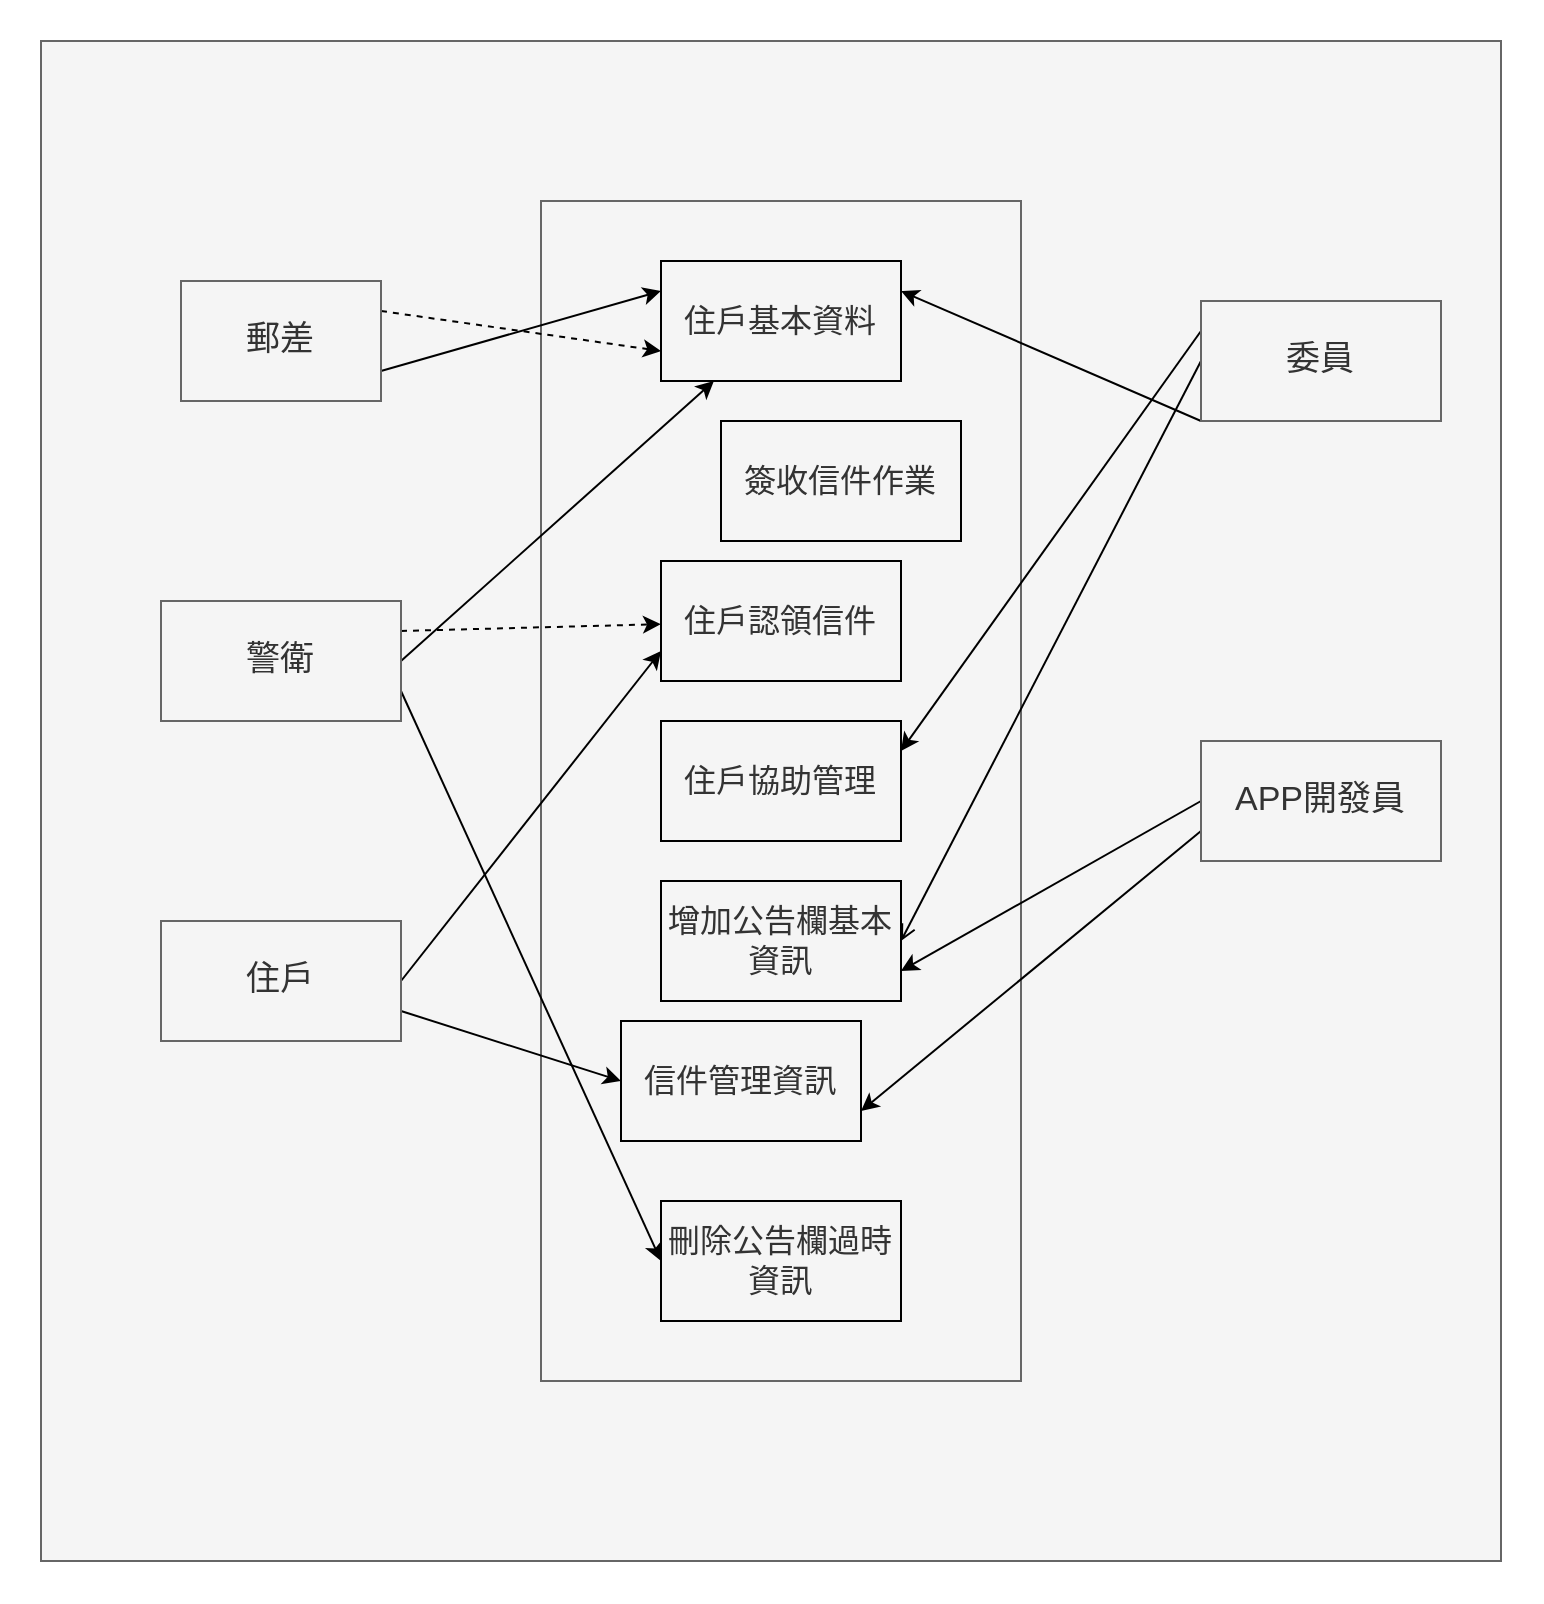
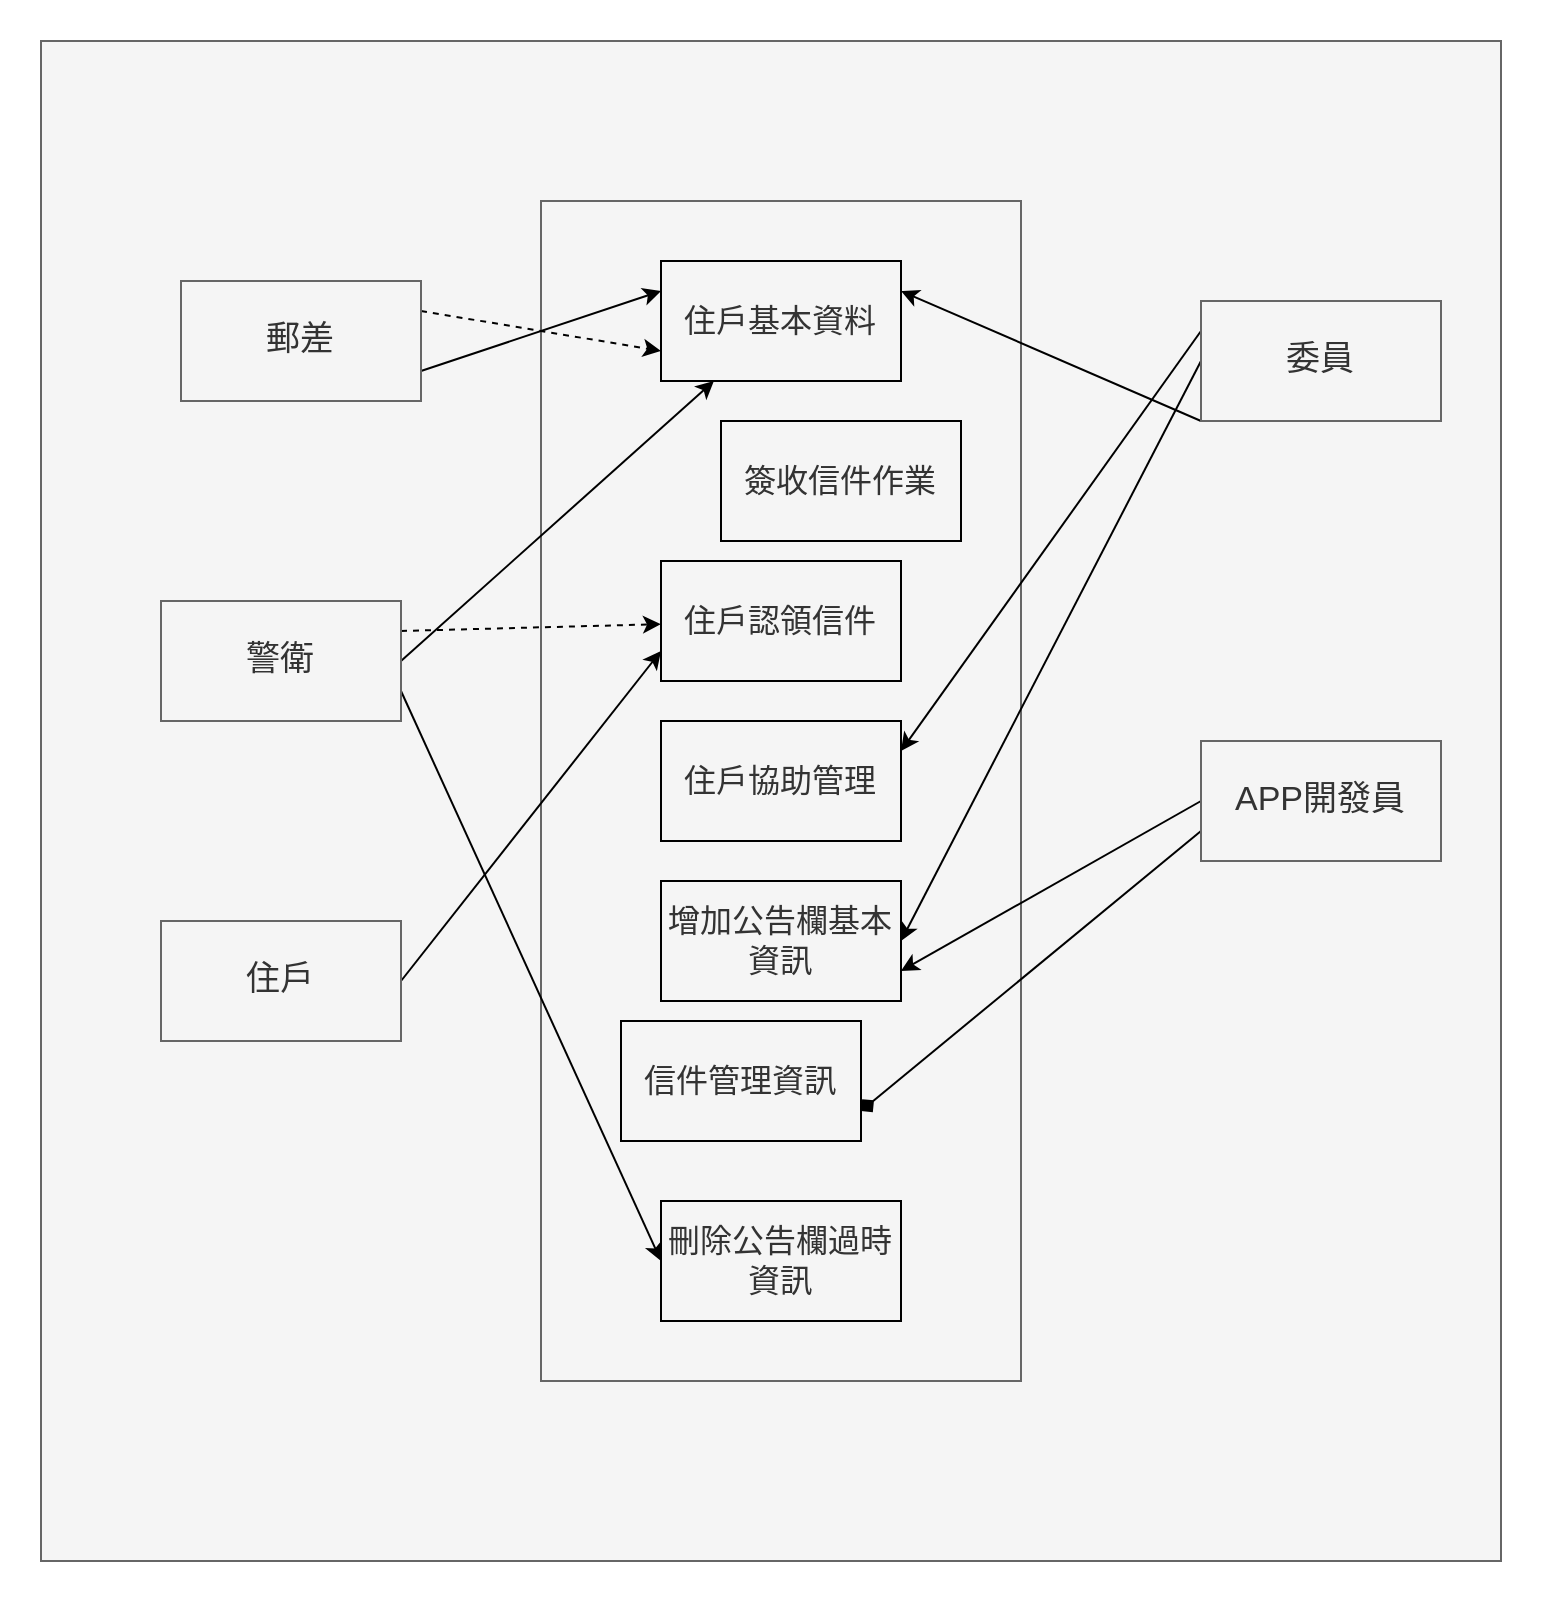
  <mxCell id="0" />
  <mxCell id="1" parent="0" />
  <mxCell id="2" value="" style="rounded=0;whiteSpace=wrap;html=1;strokeColor=#666666;fontSize=20;fontColor=#333333;fillColor=#f5f5f5;" vertex="1" parent="1"><mxGeometry x="20" y="20" width="730" height="760" as="geometry" /></mxCell>
  <mxCell id="3" value="" style="rounded=0;whiteSpace=wrap;html=1;strokeColor=#666666;fillColor=#f5f5f5;fontColor=#333333;fontSize=16;" vertex="1" parent="1"><mxGeometry x="270" y="100" width="240" height="590" as="geometry" /></mxCell>
  <mxCell id="4" value="住戶基本資料" style="rounded=0;whiteSpace=wrap;html=1;strokeColor=#000000;fillColor=#f5f5f5;fontColor=#333333;fontSize=16;" vertex="1" parent="1"><mxGeometry x="330" y="130" width="120" height="60" as="geometry" /></mxCell>
  <mxCell id="5" value="簽收信件作業" style="rounded=0;whiteSpace=wrap;html=1;strokeColor=#000000;fillColor=#f5f5f5;fontColor=#333333;fontSize=16;" vertex="1" parent="1"><mxGeometry x="360" y="210" width="120" height="60" as="geometry" /></mxCell>
  <mxCell id="6" value="住戶認領信件" style="rounded=0;whiteSpace=wrap;html=1;strokeColor=#000000;fillColor=#f5f5f5;fontColor=#333333;fontSize=16;" vertex="1" parent="1"><mxGeometry x="330" y="280" width="120" height="60" as="geometry" /></mxCell>
  <mxCell id="7" value="住戶協助管理" style="rounded=0;whiteSpace=wrap;html=1;strokeColor=#000000;fillColor=#f5f5f5;fontColor=#333333;fontSize=16;" vertex="1" parent="1"><mxGeometry x="330" y="360" width="120" height="60" as="geometry" /></mxCell>
  <mxCell id="8" value="增加公告欄基本資訊" style="rounded=0;whiteSpace=wrap;html=1;strokeColor=#000000;fillColor=#f5f5f5;fontColor=#333333;fontSize=16;" vertex="1" parent="1"><mxGeometry x="330" y="440" width="120" height="60" as="geometry" /></mxCell>
  <mxCell id="9" value="信件管理資訊" style="rounded=0;whiteSpace=wrap;html=1;strokeColor=#000000;fillColor=#f5f5f5;fontColor=#333333;fontSize=16;" vertex="1" parent="1"><mxGeometry x="310" y="510" width="120" height="60" as="geometry" /></mxCell>
  <mxCell id="10" value="刪除公告欄過時資訊" style="rounded=0;whiteSpace=wrap;html=1;strokeColor=#000000;fillColor=#f5f5f5;fontColor=#333333;fontSize=16;" vertex="1" parent="1"><mxGeometry x="330" y="600" width="120" height="60" as="geometry" /></mxCell>
  <mxCell id="11" style="edgeStyle=none;html=1;exitX=1;exitY=0.75;exitDx=0;exitDy=0;fontSize=20;fontColor=#000000;strokeColor=#000000;entryX=0;entryY=0.25;entryDx=0;entryDy=0;" edge="1" parent="1" source="13" target="4"><mxGeometry relative="1" as="geometry" /></mxCell>
  <mxCell id="12" style="edgeStyle=none;html=1;exitX=1;exitY=0.25;exitDx=0;exitDy=0;entryX=0;entryY=0.75;entryDx=0;entryDy=0;strokeColor=#000000;fontSize=20;fontColor=#000000;dashed=1;" edge="1" parent="1" source="13" target="4"><mxGeometry relative="1" as="geometry" /></mxCell>
- <mxCell id="13" value="郵差" style="rounded=0;whiteSpace=wrap;html=1;strokeColor=#666666;fillColor=#f5f5f5;fontColor=#333333;fontSize=17;" vertex="1" parent="1"><mxGeometry x="90" y="140" width="100" height="60" as="geometry" /></mxCell>
+ <mxCell id="13" value="郵差" style="rounded=0;whiteSpace=wrap;html=1;strokeColor=#666666;fillColor=#f5f5f5;fontColor=#333333;fontSize=17;" vertex="1" parent="1"><mxGeometry x="90" y="140" width="120" height="60" as="geometry" /></mxCell>
  <mxCell id="14" style="edgeStyle=none;html=1;exitX=1;exitY=0.5;exitDx=0;exitDy=0;strokeColor=#000000;fontSize=20;fontColor=#000000;" edge="1" parent="1" source="17" target="4"><mxGeometry relative="1" as="geometry" /></mxCell>
  <mxCell id="15" style="edgeStyle=none;html=1;exitX=1;exitY=0.75;exitDx=0;exitDy=0;entryX=0;entryY=0.5;entryDx=0;entryDy=0;strokeColor=#000000;fontSize=20;fontColor=#000000;" edge="1" parent="1" source="17" target="10"><mxGeometry relative="1" as="geometry" /></mxCell>
  <mxCell id="16" style="edgeStyle=none;html=1;exitX=1;exitY=0.25;exitDx=0;exitDy=0;strokeColor=#000000;fontSize=20;fontColor=#000000;dashed=1;" edge="1" parent="1" source="17" target="6"><mxGeometry relative="1" as="geometry" /></mxCell>
  <mxCell id="17" value="警衛" style="rounded=0;whiteSpace=wrap;html=1;strokeColor=#666666;fillColor=#f5f5f5;fontColor=#333333;fontSize=17;" vertex="1" parent="1"><mxGeometry x="80" y="300" width="120" height="60" as="geometry" /></mxCell>
  <mxCell id="18" style="edgeStyle=none;html=1;exitX=1;exitY=0.5;exitDx=0;exitDy=0;entryX=0;entryY=0.75;entryDx=0;entryDy=0;strokeColor=#000000;fontSize=20;fontColor=#000000;" edge="1" parent="1" source="20" target="6"><mxGeometry relative="1" as="geometry" /></mxCell>
- <mxCell id="19" style="edgeStyle=none;html=1;exitX=1;exitY=0.75;exitDx=0;exitDy=0;entryX=0;entryY=0.5;entryDx=0;entryDy=0;strokeColor=#000000;fontSize=20;fontColor=#000000;" edge="1" parent="1" source="20" target="9"><mxGeometry relative="1" as="geometry" /></mxCell>
  <mxCell id="20" value="住戶" style="rounded=0;whiteSpace=wrap;html=1;strokeColor=#666666;fillColor=#f5f5f5;fontColor=#333333;fontSize=17;" vertex="1" parent="1"><mxGeometry x="80" y="460" width="120" height="60" as="geometry" /></mxCell>
  <mxCell id="21" style="edgeStyle=none;html=1;exitX=0;exitY=0.5;exitDx=0;exitDy=0;entryX=1;entryY=0.75;entryDx=0;entryDy=0;strokeColor=#000000;fontSize=20;fontColor=#000000;" edge="1" parent="1" source="23" target="8"><mxGeometry relative="1" as="geometry" /></mxCell>
- <mxCell id="22" style="edgeStyle=none;html=1;exitX=0;exitY=0.75;exitDx=0;exitDy=0;entryX=1;entryY=0.75;entryDx=0;entryDy=0;strokeColor=#000000;fontSize=20;fontColor=#000000;" edge="1" parent="1" source="23" target="9"><mxGeometry relative="1" as="geometry" /></mxCell>
+ <mxCell id="22" style="edgeStyle=none;html=1;exitX=0;exitY=0.75;exitDx=0;exitDy=0;entryX=1;entryY=0.75;entryDx=0;entryDy=0;strokeColor=#000000;fontSize=20;fontColor=#000000;endArrow=diamond;" edge="1" parent="1" source="23" target="9"><mxGeometry relative="1" as="geometry" /></mxCell>
  <mxCell id="23" value="APP開發員" style="rounded=0;whiteSpace=wrap;html=1;strokeColor=#666666;fillColor=#f5f5f5;fontColor=#333333;fontSize=17;" vertex="1" parent="1"><mxGeometry x="600" y="370" width="120" height="60" as="geometry" /></mxCell>
  <mxCell id="24" style="edgeStyle=none;html=1;exitX=0;exitY=1;exitDx=0;exitDy=0;entryX=1;entryY=0.25;entryDx=0;entryDy=0;strokeColor=#000000;fontSize=20;fontColor=#000000;" edge="1" parent="1" source="27" target="4"><mxGeometry relative="1" as="geometry" /></mxCell>
  <mxCell id="25" style="edgeStyle=none;html=1;exitX=0;exitY=0.25;exitDx=0;exitDy=0;entryX=1;entryY=0.25;entryDx=0;entryDy=0;strokeColor=#000000;fontSize=20;fontColor=#000000;" edge="1" parent="1" source="27" target="7"><mxGeometry relative="1" as="geometry" /></mxCell>
- <mxCell id="26" style="edgeStyle=none;html=1;exitX=0;exitY=0.5;exitDx=0;exitDy=0;entryX=1;entryY=0.5;entryDx=0;entryDy=0;strokeColor=#000000;fontSize=20;fontColor=#000000;endArrow=open;" edge="1" parent="1" source="27" target="8"><mxGeometry relative="1" as="geometry" /></mxCell>
+ <mxCell id="26" style="edgeStyle=none;html=1;exitX=0;exitY=0.5;exitDx=0;exitDy=0;entryX=1;entryY=0.5;entryDx=0;entryDy=0;strokeColor=#000000;fontSize=20;fontColor=#000000;" edge="1" parent="1" source="27" target="8"><mxGeometry relative="1" as="geometry" /></mxCell>
  <mxCell id="27" value="委員" style="rounded=0;whiteSpace=wrap;html=1;strokeColor=#666666;fillColor=#f5f5f5;fontColor=#333333;fontSize=17;" vertex="1" parent="1"><mxGeometry x="600" y="150" width="120" height="60" as="geometry" /></mxCell>
